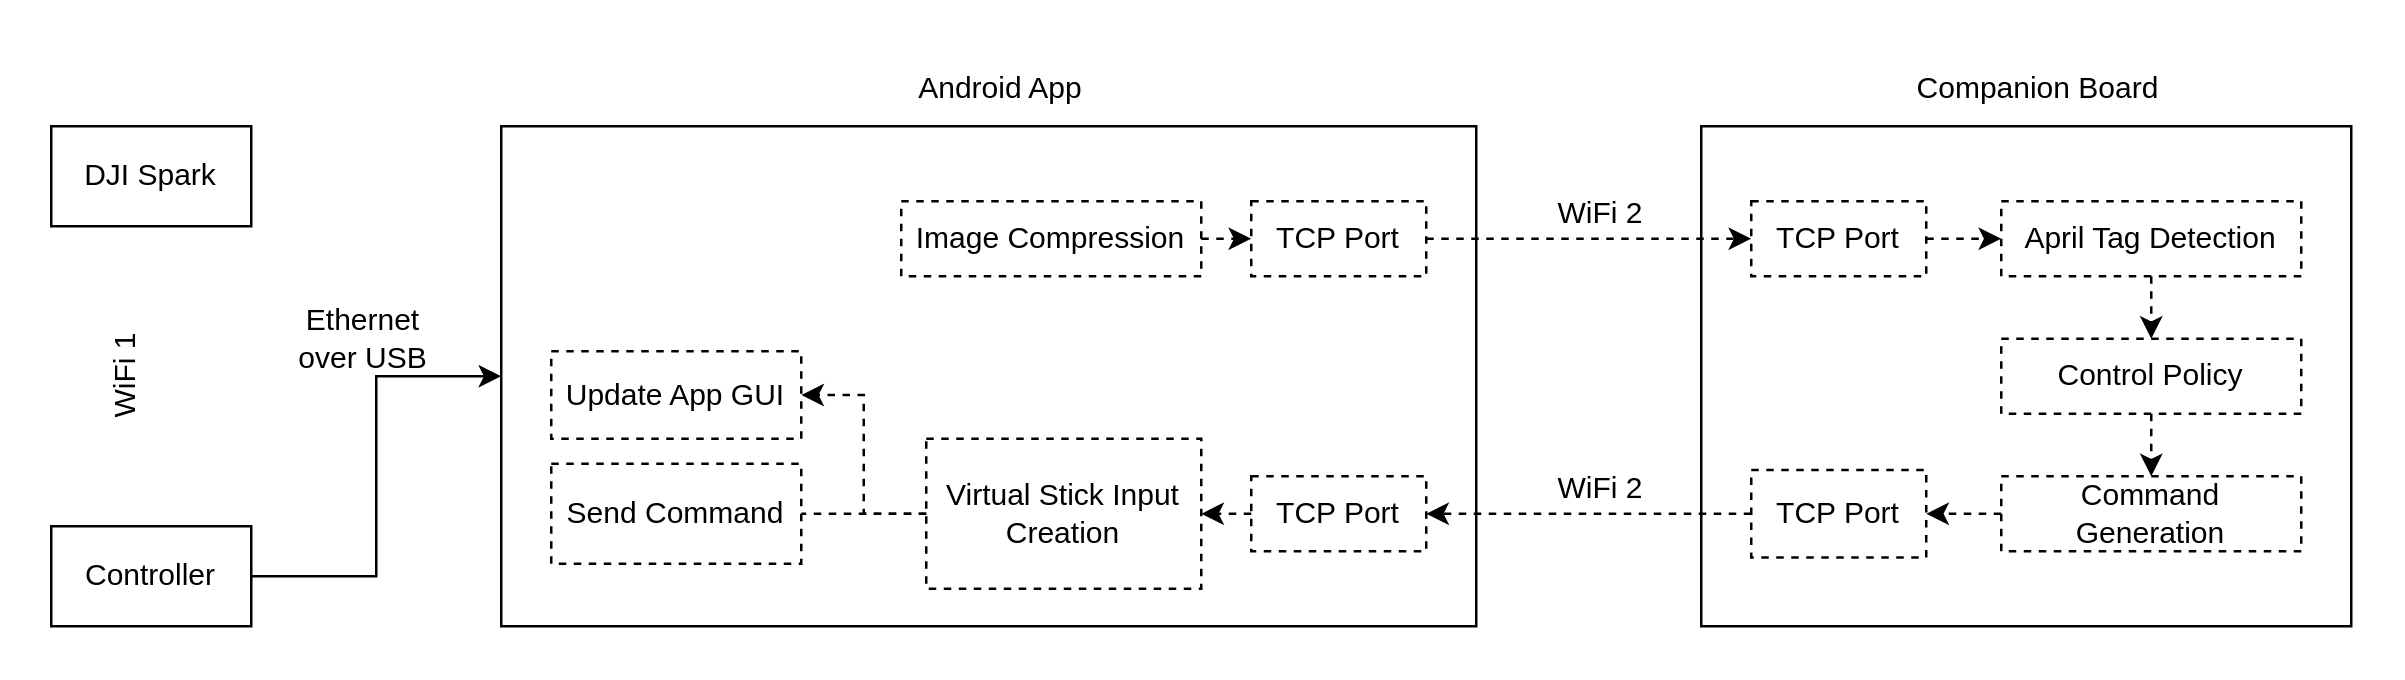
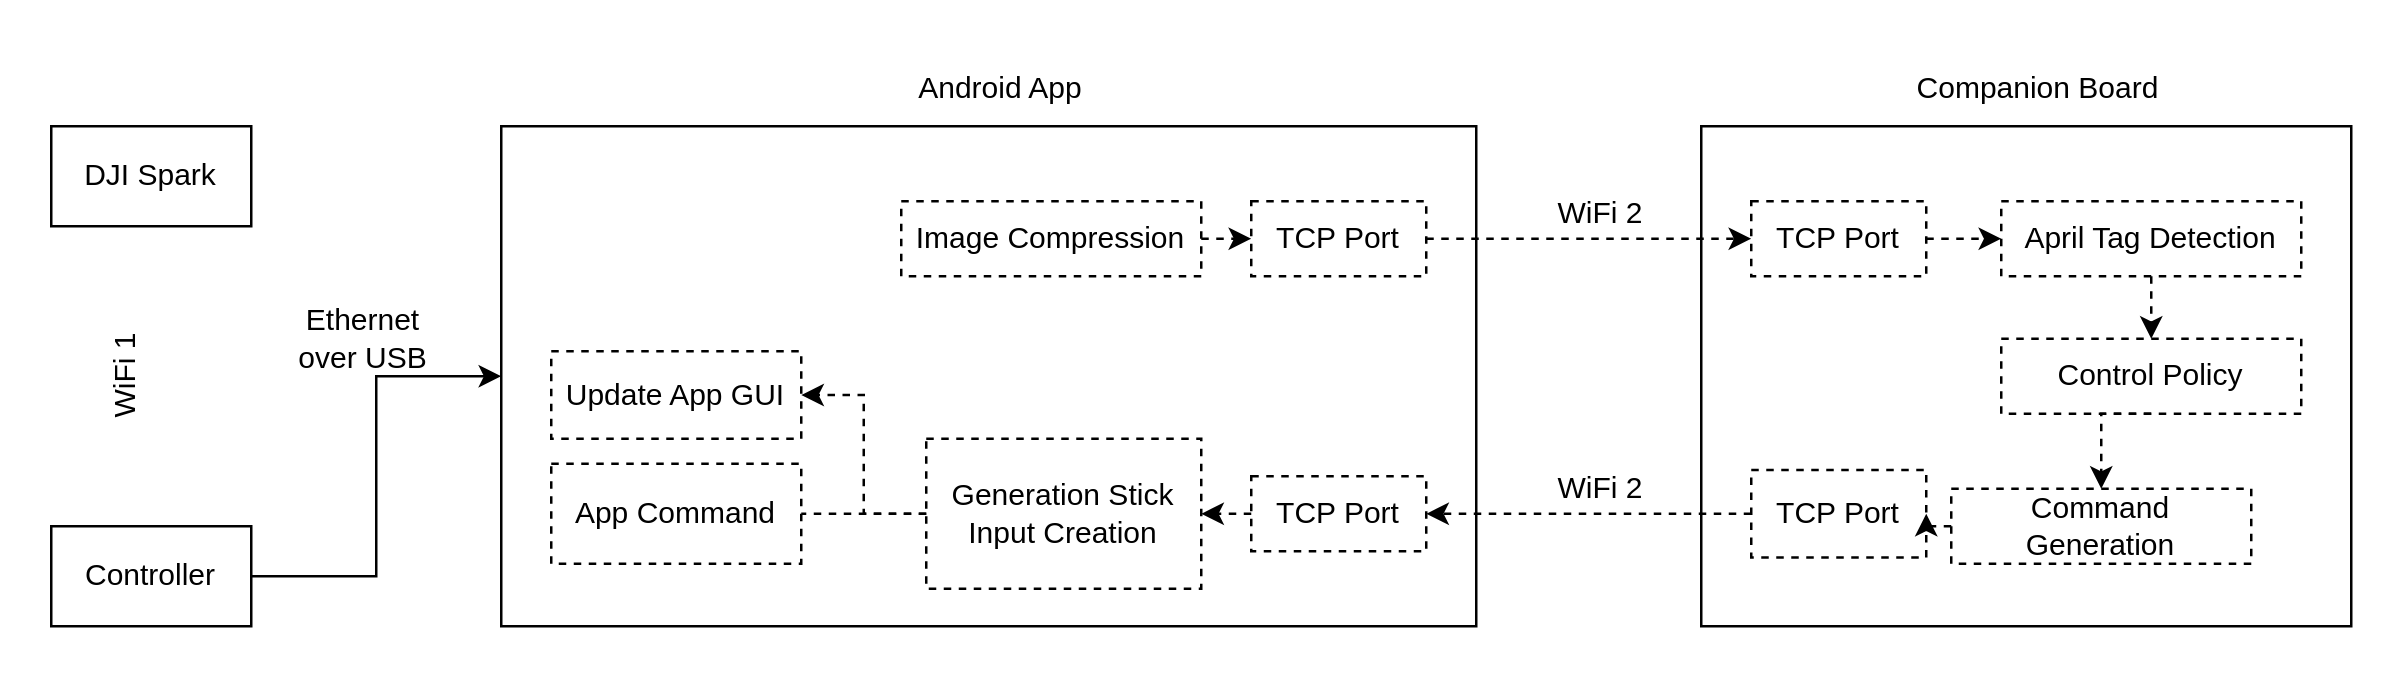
  <mxCell id="0" />
  <mxCell id="1" parent="0" />
  <mxCell id="2" value="DJI Spark" style="rounded=0;whiteSpace=wrap;html=1;fillColor=none;" vertex="1" parent="1"><mxGeometry y="50" width="80" height="40" as="geometry" x="20" /></mxCell>
  <mxCell id="3" style="edgeStyle=orthogonalEdgeStyle;rounded=0;orthogonalLoop=1;jettySize=auto;html=1;exitX=1;exitY=0.5;exitDx=0;exitDy=0;entryX=0;entryY=0.5;entryDx=0;entryDy=0;" edge="1" parent="1" source="4" target="6"><mxGeometry relative="1" as="geometry" /></mxCell>
  <mxCell id="4" value="Controller" style="rounded=0;whiteSpace=wrap;html=1;fillColor=none;strokeColor=default;" vertex="1" parent="1"><mxGeometry y="210" width="80" height="40" as="geometry" x="20" /></mxCell>
  <mxCell id="5" value="WiFi 1" style="text;html=1;strokeColor=none;fillColor=none;align=center;verticalAlign=middle;whiteSpace=wrap;rounded=0;rotation=-90;" vertex="1" parent="1"><mxGeometry y="140" width="60" height="20" as="geometry" x="20" /></mxCell>
  <mxCell id="6" value="" style="rounded=0;whiteSpace=wrap;html=1;fillColor=none;" vertex="1" parent="1"><mxGeometry x="200" y="50" width="390" height="200" as="geometry" /></mxCell>
  <mxCell id="7" value="Android App" style="text;html=1;strokeColor=none;fillColor=none;align=center;verticalAlign=middle;whiteSpace=wrap;rounded=0;" vertex="1" parent="1"><mxGeometry x="360" y="20" width="80" height="30" as="geometry" /></mxCell>
  <mxCell id="8" value="Ethernet over USB" style="text;html=1;strokeColor=none;fillColor=none;align=center;verticalAlign=middle;whiteSpace=wrap;rounded=0;" vertex="1" parent="1"><mxGeometry x="110" y="120" width="70" height="30" as="geometry" /></mxCell>
  <mxCell id="9" style="edgeStyle=orthogonalEdgeStyle;rounded=0;orthogonalLoop=1;jettySize=auto;html=1;exitX=1;exitY=0.5;exitDx=0;exitDy=0;entryX=0;entryY=0.5;entryDx=0;entryDy=0;dashed=1;" edge="1" parent="1" source="10" target="11"><mxGeometry relative="1" as="geometry" /></mxCell>
  <mxCell id="10" value="Image Compression" style="rounded=0;whiteSpace=wrap;html=1;dashed=1;fillColor=none;" vertex="1" parent="1"><mxGeometry x="360" y="80" width="120" height="30" as="geometry" /></mxCell>
  <mxCell id="11" value="TCP Port" style="rounded=0;whiteSpace=wrap;html=1;dashed=1;fillColor=none;" vertex="1" parent="1"><mxGeometry x="500" y="80" width="70" height="30" as="geometry" /></mxCell>
  <mxCell id="12" value="" style="rounded=0;whiteSpace=wrap;html=1;fillColor=none;" vertex="1" parent="1"><mxGeometry x="680" y="50" width="260" height="200" as="geometry" /></mxCell>
  <mxCell id="13" value="Companion Board" style="text;html=1;strokeColor=none;fillColor=none;align=center;verticalAlign=middle;whiteSpace=wrap;rounded=0;dashed=1;" vertex="1" parent="1"><mxGeometry x="750" y="20" width="130" height="30" as="geometry" /></mxCell>
  <mxCell id="14" style="edgeStyle=orthogonalEdgeStyle;rounded=0;orthogonalLoop=1;jettySize=auto;html=1;exitX=1;exitY=0.5;exitDx=0;exitDy=0;entryX=0;entryY=0.5;entryDx=0;entryDy=0;dashed=1;" edge="1" parent="1" source="15" target="17"><mxGeometry relative="1" as="geometry" /></mxCell>
  <mxCell id="15" value="TCP Port" style="rounded=0;whiteSpace=wrap;html=1;dashed=1;fillColor=none;" vertex="1" parent="1"><mxGeometry x="700" y="80" width="70" height="30" as="geometry" /></mxCell>
  <mxCell id="16" style="edgeStyle=orthogonalEdgeStyle;rounded=0;orthogonalLoop=1;jettySize=auto;html=1;exitX=0.5;exitY=1;exitDx=0;exitDy=0;entryX=0.5;entryY=0;entryDx=0;entryDy=0;dashed=1;" edge="1" parent="1" source="17" target="19"><mxGeometry relative="1" as="geometry" /></mxCell>
  <mxCell id="17" value="April Tag Detection" style="rounded=0;whiteSpace=wrap;html=1;dashed=1;fillColor=none;" vertex="1" parent="1"><mxGeometry x="800" y="80" width="120" height="30" as="geometry" /></mxCell>
  <mxCell id="18" style="edgeStyle=orthogonalEdgeStyle;rounded=0;orthogonalLoop=1;jettySize=auto;html=1;exitX=0.5;exitY=1;exitDx=0;exitDy=0;entryX=0.5;entryY=0;entryDx=0;entryDy=0;dashed=1;" edge="1" parent="1" source="19" target="21"><mxGeometry relative="1" as="geometry" /></mxCell>
  <mxCell id="19" value="Control Policy" style="rounded=0;whiteSpace=wrap;html=1;dashed=1;fillColor=none;" vertex="1" parent="1"><mxGeometry x="800" y="135" width="120" height="30" as="geometry" /></mxCell>
  <mxCell id="20" style="edgeStyle=orthogonalEdgeStyle;rounded=0;orthogonalLoop=1;jettySize=auto;html=1;exitX=0;exitY=0.5;exitDx=0;exitDy=0;entryX=1;entryY=0.5;entryDx=0;entryDy=0;dashed=1;" edge="1" parent="1" source="21" target="23"><mxGeometry relative="1" as="geometry" /></mxCell>
- <mxCell id="21" value="Command Generation" style="rounded=0;whiteSpace=wrap;html=1;dashed=1;fillColor=none;" vertex="1" parent="1"><mxGeometry x="800" y="190" width="120" height="30" as="geometry" /></mxCell>
+ <mxCell id="21" value="Command Generation" style="rounded=0;whiteSpace=wrap;html=1;dashed=1;fillColor=none;" vertex="1" parent="1"><mxGeometry x="780" y="195" width="120" height="30" as="geometry" /></mxCell>
  <mxCell id="22" style="edgeStyle=orthogonalEdgeStyle;rounded=0;orthogonalLoop=1;jettySize=auto;html=1;exitX=0;exitY=0.5;exitDx=0;exitDy=0;entryX=1;entryY=0.5;entryDx=0;entryDy=0;dashed=1;" edge="1" parent="1" source="23" target="26"><mxGeometry relative="1" as="geometry" /></mxCell>
  <mxCell id="23" value="TCP Port" style="rounded=0;whiteSpace=wrap;html=1;dashed=1;fillColor=none;" vertex="1" parent="1"><mxGeometry x="700" y="187.5" width="70" height="35" as="geometry" /></mxCell>
  <mxCell id="24" style="edgeStyle=orthogonalEdgeStyle;rounded=0;orthogonalLoop=1;jettySize=auto;html=1;exitX=1;exitY=0.5;exitDx=0;exitDy=0;entryX=0;entryY=0.5;entryDx=0;entryDy=0;dashed=1;" edge="1" parent="1" source="11" target="15"><mxGeometry relative="1" as="geometry" /></mxCell>
  <mxCell id="25" style="edgeStyle=orthogonalEdgeStyle;rounded=0;orthogonalLoop=1;jettySize=auto;html=1;exitX=0;exitY=0.5;exitDx=0;exitDy=0;entryX=1;entryY=0.5;entryDx=0;entryDy=0;dashed=1;" edge="1" parent="1" source="26" target="29"><mxGeometry relative="1" as="geometry" /></mxCell>
  <mxCell id="26" value="TCP Port" style="rounded=0;whiteSpace=wrap;html=1;dashed=1;fillColor=none;" vertex="1" parent="1"><mxGeometry x="500" y="190" width="70" height="30" as="geometry" /></mxCell>
  <mxCell id="27" style="edgeStyle=orthogonalEdgeStyle;rounded=0;orthogonalLoop=1;jettySize=auto;html=1;exitX=0;exitY=0.5;exitDx=0;exitDy=0;entryX=1;entryY=0.5;entryDx=0;entryDy=0;dashed=1;endArrow=none;" edge="1" parent="1" source="29" target="31"><mxGeometry relative="1" as="geometry" /></mxCell>
  <mxCell id="28" style="edgeStyle=orthogonalEdgeStyle;rounded=0;orthogonalLoop=1;jettySize=auto;html=1;exitX=0;exitY=0.5;exitDx=0;exitDy=0;entryX=1;entryY=0.5;entryDx=0;entryDy=0;dashed=1;" edge="1" parent="1" source="29" target="30"><mxGeometry relative="1" as="geometry" /></mxCell>
- <mxCell id="29" value="Virtual Stick Input Creation" style="rounded=0;whiteSpace=wrap;html=1;dashed=1;fillColor=none;" vertex="1" parent="1"><mxGeometry x="370" y="175" width="110" height="60" as="geometry" /></mxCell>
+ <mxCell id="29" value="Generation Stick Input Creation" style="rounded=0;whiteSpace=wrap;html=1;dashed=1;fillColor=none;" vertex="1" parent="1"><mxGeometry x="370" y="175" width="110" height="60" as="geometry" /></mxCell>
  <mxCell id="30" value="Update App GUI" style="rounded=0;whiteSpace=wrap;html=1;dashed=1;fillColor=none;" vertex="1" parent="1"><mxGeometry x="220" y="140" width="100" height="35" as="geometry" /></mxCell>
- <mxCell id="31" value="Send Command" style="rounded=0;whiteSpace=wrap;html=1;dashed=1;fillColor=none;" vertex="1" parent="1"><mxGeometry x="220" y="185" width="100" height="40" as="geometry" /></mxCell>
+ <mxCell id="31" value="App Command" style="rounded=0;whiteSpace=wrap;html=1;dashed=1;fillColor=none;" vertex="1" parent="1"><mxGeometry x="220" y="185" width="100" height="40" as="geometry" /></mxCell>
  <mxCell id="32" value="WiFi 2" style="text;html=1;strokeColor=none;fillColor=none;align=center;verticalAlign=middle;whiteSpace=wrap;rounded=0;dashed=1;" vertex="1" parent="1"><mxGeometry x="610" y="70" width="60" height="30" as="geometry" /></mxCell>
  <mxCell id="33" value="WiFi 2" style="text;html=1;strokeColor=none;fillColor=none;align=center;verticalAlign=middle;whiteSpace=wrap;rounded=0;dashed=1;" vertex="1" parent="1"><mxGeometry x="610" y="180" width="60" height="30" as="geometry" /></mxCell>
